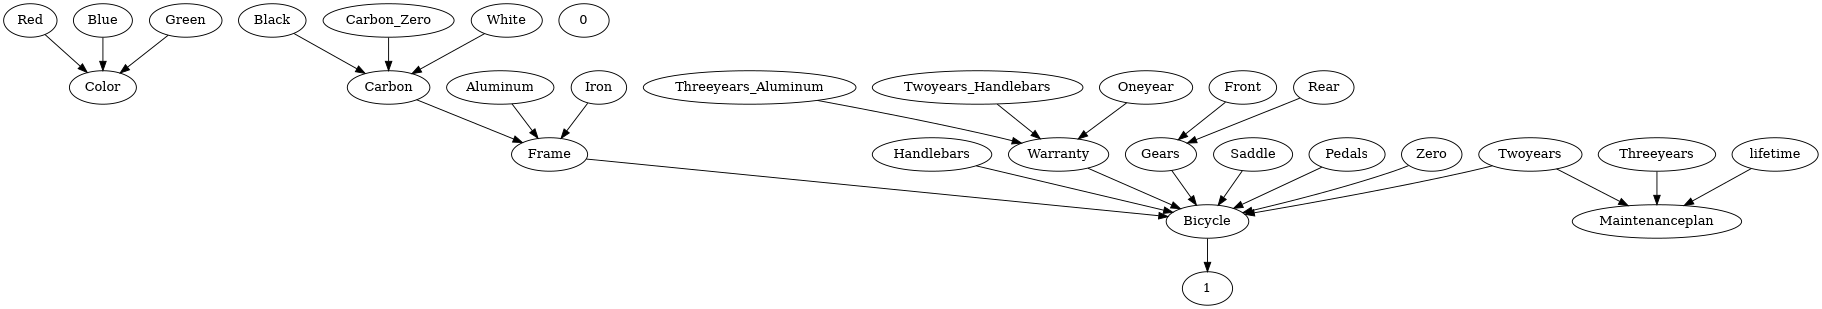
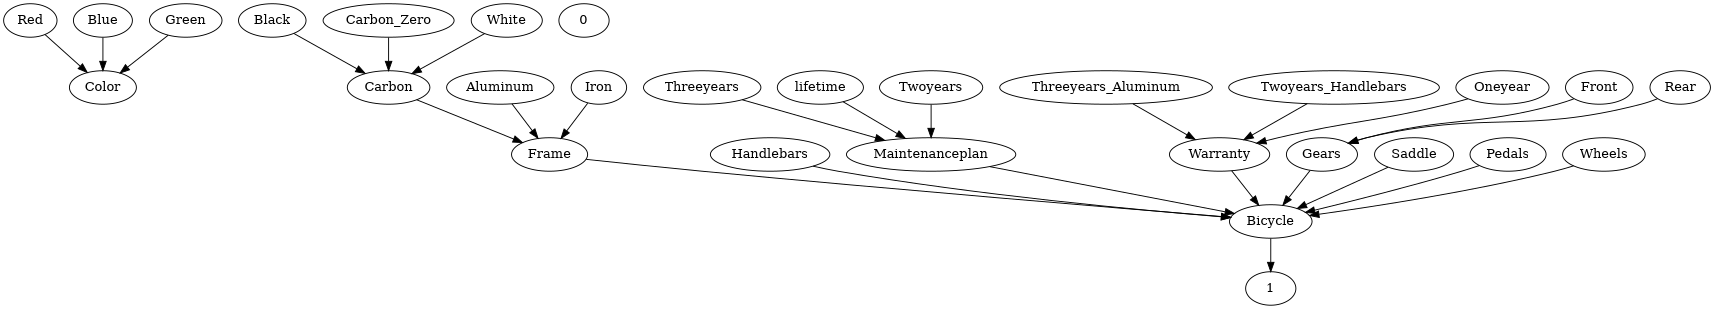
  digraph {
    Red
    Color
    Black
    Carbon
    Frame
    Bicycle
    1
    Handlebars
    Threeyears
    Maintenanceplan
    Warranty
    n12 [label=Carbon_Zero]
    Blue
    n14 [label=Threeyears_Aluminum]
    White
    0
    Front
    Gears
    Rear
    n20 [label=Twoyears_Handlebars]
    Aluminum
    lifetime
    Green
    Saddle
    Oneyear
    Iron
    Twoyears
    Pedals
-   Wheels [label=Zero]
+   Wheels
    Red -> Color
    Black -> Carbon
    Carbon -> Frame
    Frame -> Bicycle
    Bicycle -> 1
    Handlebars -> Bicycle
    Threeyears -> Maintenanceplan
-   Twoyears -> Bicycle
+   Maintenanceplan -> Bicycle
    Warranty -> Bicycle
    n12 -> Carbon
    Blue -> Color
    n14 -> Warranty
    White -> Carbon
    Front -> Gears
    Gears -> Bicycle
    Rear -> Gears
    n20 -> Warranty
    Aluminum -> Frame
    lifetime -> Maintenanceplan
    Green -> Color
    Saddle -> Bicycle
    Oneyear -> Warranty
    Iron -> Frame
    Twoyears -> Maintenanceplan
    Pedals -> Bicycle
    Wheels -> Bicycle
  }
